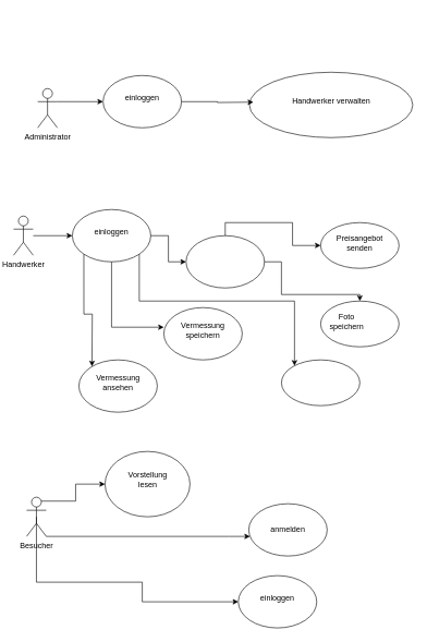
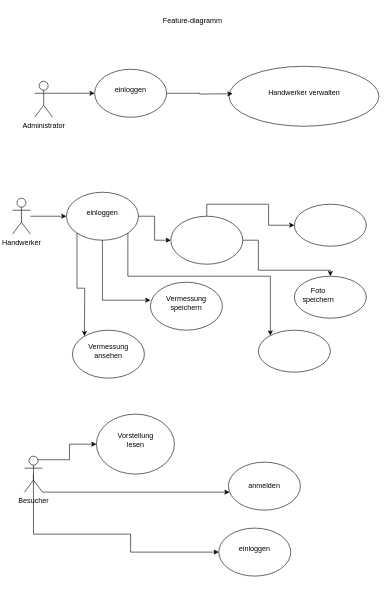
  <mxCell id="0" />
  <mxCell id="1" parent="0" />
+ <mxCell id="2" value="Feature-diagramm" style="text;html=1;resizable=0;autosize=1;align=center;verticalAlign=middle;points=[];fillColor=none;strokeColor=none;rounded=0;" parent="1" vertex="1"><mxGeometry x="260" y="20" width="120" height="30" as="geometry" /></mxCell>
  <mxCell id="3" value="" style="group" parent="1" vertex="1" connectable="0"><mxGeometry x="110" y="320" width="120" height="80" as="geometry" /></mxCell>
  <mxCell id="4" value="" style="ellipse;whiteSpace=wrap;html=1;" parent="3" vertex="1"><mxGeometry width="120" height="80" as="geometry" /></mxCell>
  <mxCell id="5" value="einloggen" style="text;html=1;strokeColor=none;fillColor=none;align=center;verticalAlign=middle;whiteSpace=wrap;rounded=0;" parent="3" vertex="1"><mxGeometry x="30" y="20" width="60" height="30" as="geometry" /></mxCell>
  <mxCell id="6" style="edgeStyle=orthogonalEdgeStyle;rounded=0;orthogonalLoop=1;jettySize=auto;html=1;exitX=0.75;exitY=0.1;exitDx=0;exitDy=0;exitPerimeter=0;entryX=0;entryY=0.5;entryDx=0;entryDy=0;" parent="1" source="9" target="24" edge="1"><mxGeometry relative="1" as="geometry" /></mxCell>
  <mxCell id="7" style="edgeStyle=orthogonalEdgeStyle;rounded=0;orthogonalLoop=1;jettySize=auto;html=1;exitX=0.5;exitY=0.5;exitDx=0;exitDy=0;exitPerimeter=0;entryX=0;entryY=0.5;entryDx=0;entryDy=0;" parent="1" source="9" target="27" edge="1"><mxGeometry relative="1" as="geometry"><Array as="points"><mxPoint x="55" y="890" /><mxPoint x="217" y="890" /><mxPoint x="217" y="920" /></Array></mxGeometry></mxCell>
  <mxCell id="8" style="edgeStyle=orthogonalEdgeStyle;rounded=0;orthogonalLoop=1;jettySize=auto;html=1;" parent="1" source="9" target="30" edge="1"><mxGeometry relative="1" as="geometry"><Array as="points"><mxPoint x="350" y="820" /><mxPoint x="350" y="820" /></Array></mxGeometry></mxCell>
  <mxCell id="9" value="Besucher" style="shape=umlActor;verticalLabelPosition=bottom;verticalAlign=top;html=1;outlineConnect=0;" parent="1" vertex="1"><mxGeometry x="40" y="760" width="30" height="60" as="geometry" /></mxCell>
  <mxCell id="10" style="edgeStyle=orthogonalEdgeStyle;rounded=0;orthogonalLoop=1;jettySize=auto;html=1;entryX=0;entryY=0.5;entryDx=0;entryDy=0;" parent="1" source="11" target="4" edge="1"><mxGeometry relative="1" as="geometry" /></mxCell>
  <mxCell id="11" value="Handwerker" style="shape=umlActor;verticalLabelPosition=bottom;verticalAlign=top;html=1;outlineConnect=0;" parent="1" vertex="1"><mxGeometry x="20" y="330" width="30" height="60" as="geometry" /></mxCell>
  <mxCell id="12" style="edgeStyle=orthogonalEdgeStyle;rounded=0;orthogonalLoop=1;jettySize=auto;html=1;exitX=1;exitY=0.333;exitDx=0;exitDy=0;exitPerimeter=0;entryX=0;entryY=0.5;entryDx=0;entryDy=0;" parent="1" source="13" target="15" edge="1"><mxGeometry relative="1" as="geometry" /></mxCell>
  <mxCell id="13" value="Administrator" style="shape=umlActor;verticalLabelPosition=bottom;verticalAlign=top;html=1;outlineConnect=0;" parent="1" vertex="1"><mxGeometry x="57" y="135" width="30" height="60" as="geometry" /></mxCell>
  <mxCell id="14" value="" style="group" parent="1" vertex="1" connectable="0"><mxGeometry x="157" y="115" width="120" height="80" as="geometry" /></mxCell>
  <mxCell id="15" value="" style="ellipse;whiteSpace=wrap;html=1;" parent="14" vertex="1"><mxGeometry width="120" height="80" as="geometry" /></mxCell>
  <mxCell id="16" value="einloggen" style="text;html=1;strokeColor=none;fillColor=none;align=center;verticalAlign=middle;whiteSpace=wrap;rounded=0;" parent="14" vertex="1"><mxGeometry x="30" y="20" width="60" height="30" as="geometry" /></mxCell>
  <mxCell id="17" value="" style="group" parent="1" vertex="1" connectable="0"><mxGeometry x="381" y="110" width="250" height="100" as="geometry" /></mxCell>
  <mxCell id="18" value="" style="ellipse;whiteSpace=wrap;html=1;" parent="17" vertex="1"><mxGeometry width="250.0" height="100" as="geometry" /></mxCell>
  <mxCell id="19" value="Handwerker verwalten" style="text;html=1;strokeColor=none;fillColor=none;align=center;verticalAlign=middle;whiteSpace=wrap;rounded=0;" parent="17" vertex="1"><mxGeometry x="62.5" y="25" width="125.0" height="37.5" as="geometry" /></mxCell>
  <mxCell id="20" style="edgeStyle=orthogonalEdgeStyle;rounded=0;orthogonalLoop=1;jettySize=auto;html=1;exitX=1;exitY=0.5;exitDx=0;exitDy=0;" parent="1" source="15" edge="1"><mxGeometry relative="1" as="geometry"><mxPoint x="387" y="155.769" as="targetPoint" /></mxGeometry></mxCell>
  <mxCell id="21" value="" style="group" parent="1" vertex="1" connectable="0"><mxGeometry x="284" y="360" width="120" height="80" as="geometry" /></mxCell>
  <mxCell id="22" value="" style="ellipse;whiteSpace=wrap;html=1;" parent="21" vertex="1"><mxGeometry width="120" height="80" as="geometry" /></mxCell>
  <mxCell id="23" value="" style="group" parent="1" vertex="1" connectable="0"><mxGeometry x="160" y="690" width="130" height="100" as="geometry" /></mxCell>
  <mxCell id="24" value="" style="ellipse;whiteSpace=wrap;html=1;" parent="23" vertex="1"><mxGeometry width="130" height="100" as="geometry" /></mxCell>
  <mxCell id="25" value="Vorstellung lesen" style="text;html=1;strokeColor=none;fillColor=none;align=center;verticalAlign=middle;whiteSpace=wrap;rounded=0;" parent="23" vertex="1"><mxGeometry x="32.5" y="25" width="65" height="37.5" as="geometry" /></mxCell>
  <mxCell id="26" value="" style="group" parent="1" vertex="1" connectable="0"><mxGeometry x="364" y="880" width="120" height="80" as="geometry" /></mxCell>
  <mxCell id="27" value="" style="ellipse;whiteSpace=wrap;html=1;" parent="26" vertex="1"><mxGeometry width="120" height="80" as="geometry" /></mxCell>
  <mxCell id="28" value="einloggen" style="text;html=1;strokeColor=none;fillColor=none;align=center;verticalAlign=middle;whiteSpace=wrap;rounded=0;" parent="26" vertex="1"><mxGeometry x="30" y="20" width="60" height="30" as="geometry" /></mxCell>
  <mxCell id="29" style="edgeStyle=orthogonalEdgeStyle;rounded=0;orthogonalLoop=1;jettySize=auto;html=1;exitX=1;exitY=0.5;exitDx=0;exitDy=0;entryX=0;entryY=0.5;entryDx=0;entryDy=0;" parent="1" source="4" target="22" edge="1"><mxGeometry relative="1" as="geometry" /></mxCell>
  <mxCell id="30" value="" style="ellipse;whiteSpace=wrap;html=1;" parent="1" vertex="1"><mxGeometry x="380" y="770" width="120" height="80" as="geometry" /></mxCell>
  <mxCell id="31" value="anmelden" style="text;html=1;strokeColor=none;fillColor=none;align=center;verticalAlign=middle;whiteSpace=wrap;rounded=0;" parent="1" vertex="1"><mxGeometry x="410" y="795" width="60" height="30" as="geometry" /></mxCell>
  <mxCell id="32" value="" style="group" parent="1" vertex="1" connectable="0"><mxGeometry x="250" y="470" width="120" height="80" as="geometry" /></mxCell>
  <mxCell id="33" value="" style="ellipse;whiteSpace=wrap;html=1;" parent="32" vertex="1"><mxGeometry width="120" height="80" as="geometry" /></mxCell>
  <mxCell id="34" value="Vermessung speichern" style="text;html=1;strokeColor=none;fillColor=none;align=center;verticalAlign=middle;whiteSpace=wrap;rounded=0;" parent="32" vertex="1"><mxGeometry x="30" y="20" width="60" height="30" as="geometry" /></mxCell>
  <mxCell id="35" style="edgeStyle=orthogonalEdgeStyle;rounded=0;orthogonalLoop=1;jettySize=auto;html=1;exitX=0.5;exitY=1;exitDx=0;exitDy=0;entryX=0;entryY=0.375;entryDx=0;entryDy=0;entryPerimeter=0;" parent="1" source="4" target="33" edge="1"><mxGeometry relative="1" as="geometry" /></mxCell>
  <mxCell id="36" value="" style="group" parent="1" vertex="1" connectable="0"><mxGeometry x="120" y="550" width="120" height="80" as="geometry" /></mxCell>
  <mxCell id="37" value="" style="ellipse;whiteSpace=wrap;html=1;" parent="36" vertex="1"><mxGeometry width="120" height="80" as="geometry" /></mxCell>
  <mxCell id="38" value="Vermessung ansehen" style="text;html=1;strokeColor=none;fillColor=none;align=center;verticalAlign=middle;whiteSpace=wrap;rounded=0;" parent="36" vertex="1"><mxGeometry x="30" y="20" width="60" height="30" as="geometry" /></mxCell>
  <mxCell id="39" style="edgeStyle=orthogonalEdgeStyle;rounded=0;orthogonalLoop=1;jettySize=auto;html=1;exitX=0;exitY=1;exitDx=0;exitDy=0;" parent="1" source="4" edge="1"><mxGeometry relative="1" as="geometry"><mxPoint x="140" y="560" as="targetPoint" /></mxGeometry></mxCell>
  <mxCell id="40" value="" style="group" vertex="1" connectable="0" parent="1"><mxGeometry x="490" y="340" width="120" height="70" as="geometry" /></mxCell>
  <mxCell id="41" value="" style="ellipse;whiteSpace=wrap;html=1;" vertex="1" parent="40"><mxGeometry width="120" height="70" as="geometry" /></mxCell>
- <mxCell id="42" value="Preisangebot senden" style="text;html=1;strokeColor=none;fillColor=none;align=center;verticalAlign=middle;whiteSpace=wrap;rounded=0;" vertex="1" parent="40"><mxGeometry x="30" y="17.5" width="60" height="26.25" as="geometry" /></mxCell>
  <mxCell id="43" value="" style="group" vertex="1" connectable="0" parent="1"><mxGeometry x="490" y="460" width="120" height="70" as="geometry" /></mxCell>
  <mxCell id="44" value="" style="ellipse;whiteSpace=wrap;html=1;" vertex="1" parent="43"><mxGeometry width="120" height="70" as="geometry" /></mxCell>
  <mxCell id="45" value="Foto speichern" style="text;html=1;strokeColor=none;fillColor=none;align=center;verticalAlign=middle;whiteSpace=wrap;rounded=0;" vertex="1" parent="43"><mxGeometry x="10" y="17.5" width="60" height="26.25" as="geometry" /></mxCell>
  <mxCell id="46" value="" style="group" vertex="1" connectable="0" parent="1"><mxGeometry x="430" y="550" width="120" height="70" as="geometry" /></mxCell>
  <mxCell id="47" value="" style="ellipse;whiteSpace=wrap;html=1;" vertex="1" parent="46"><mxGeometry width="120" height="70" as="geometry" /></mxCell>
  <mxCell id="48" style="edgeStyle=orthogonalEdgeStyle;rounded=0;orthogonalLoop=1;jettySize=auto;html=1;exitX=1;exitY=0.5;exitDx=0;exitDy=0;" edge="1" parent="1" source="22" target="44"><mxGeometry relative="1" as="geometry"><Array as="points"><mxPoint x="430" y="400" /><mxPoint x="430" y="450" /><mxPoint x="550" y="450" /></Array></mxGeometry></mxCell>
  <mxCell id="49" style="edgeStyle=orthogonalEdgeStyle;rounded=0;orthogonalLoop=1;jettySize=auto;html=1;exitX=1;exitY=1;exitDx=0;exitDy=0;" edge="1" parent="1" source="4" target="47"><mxGeometry relative="1" as="geometry"><Array as="points"><mxPoint x="212" y="460" /><mxPoint x="450" y="460" /></Array></mxGeometry></mxCell>
  <mxCell id="50" style="edgeStyle=orthogonalEdgeStyle;rounded=0;orthogonalLoop=1;jettySize=auto;html=1;exitX=0.5;exitY=0;exitDx=0;exitDy=0;" edge="1" parent="1" source="22" target="41"><mxGeometry relative="1" as="geometry" /></mxCell>
